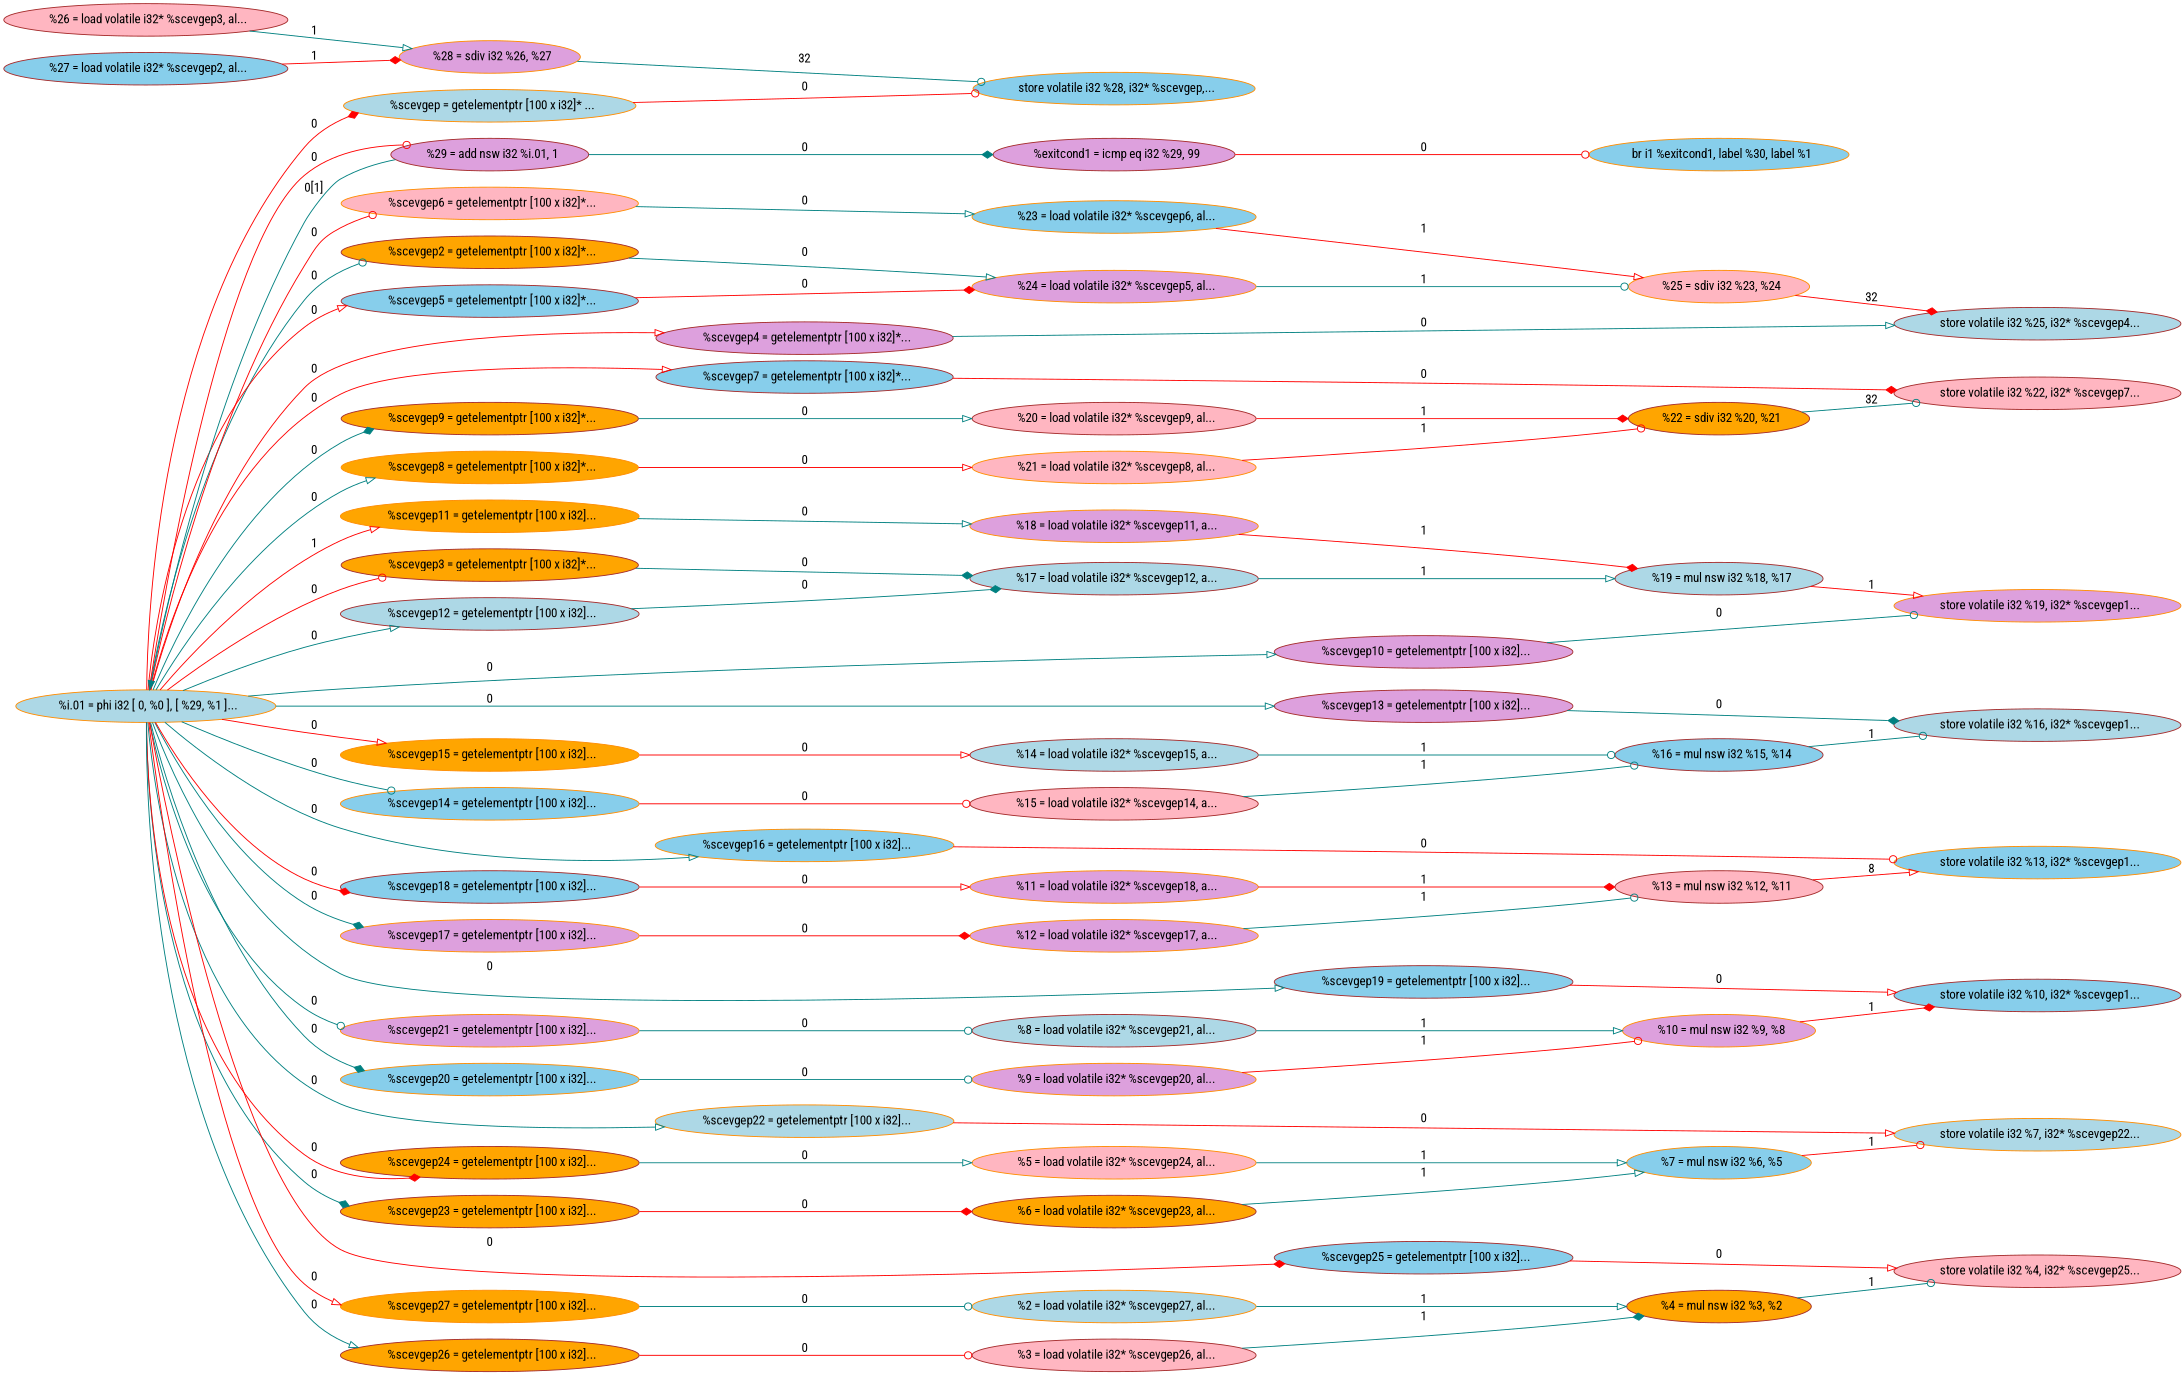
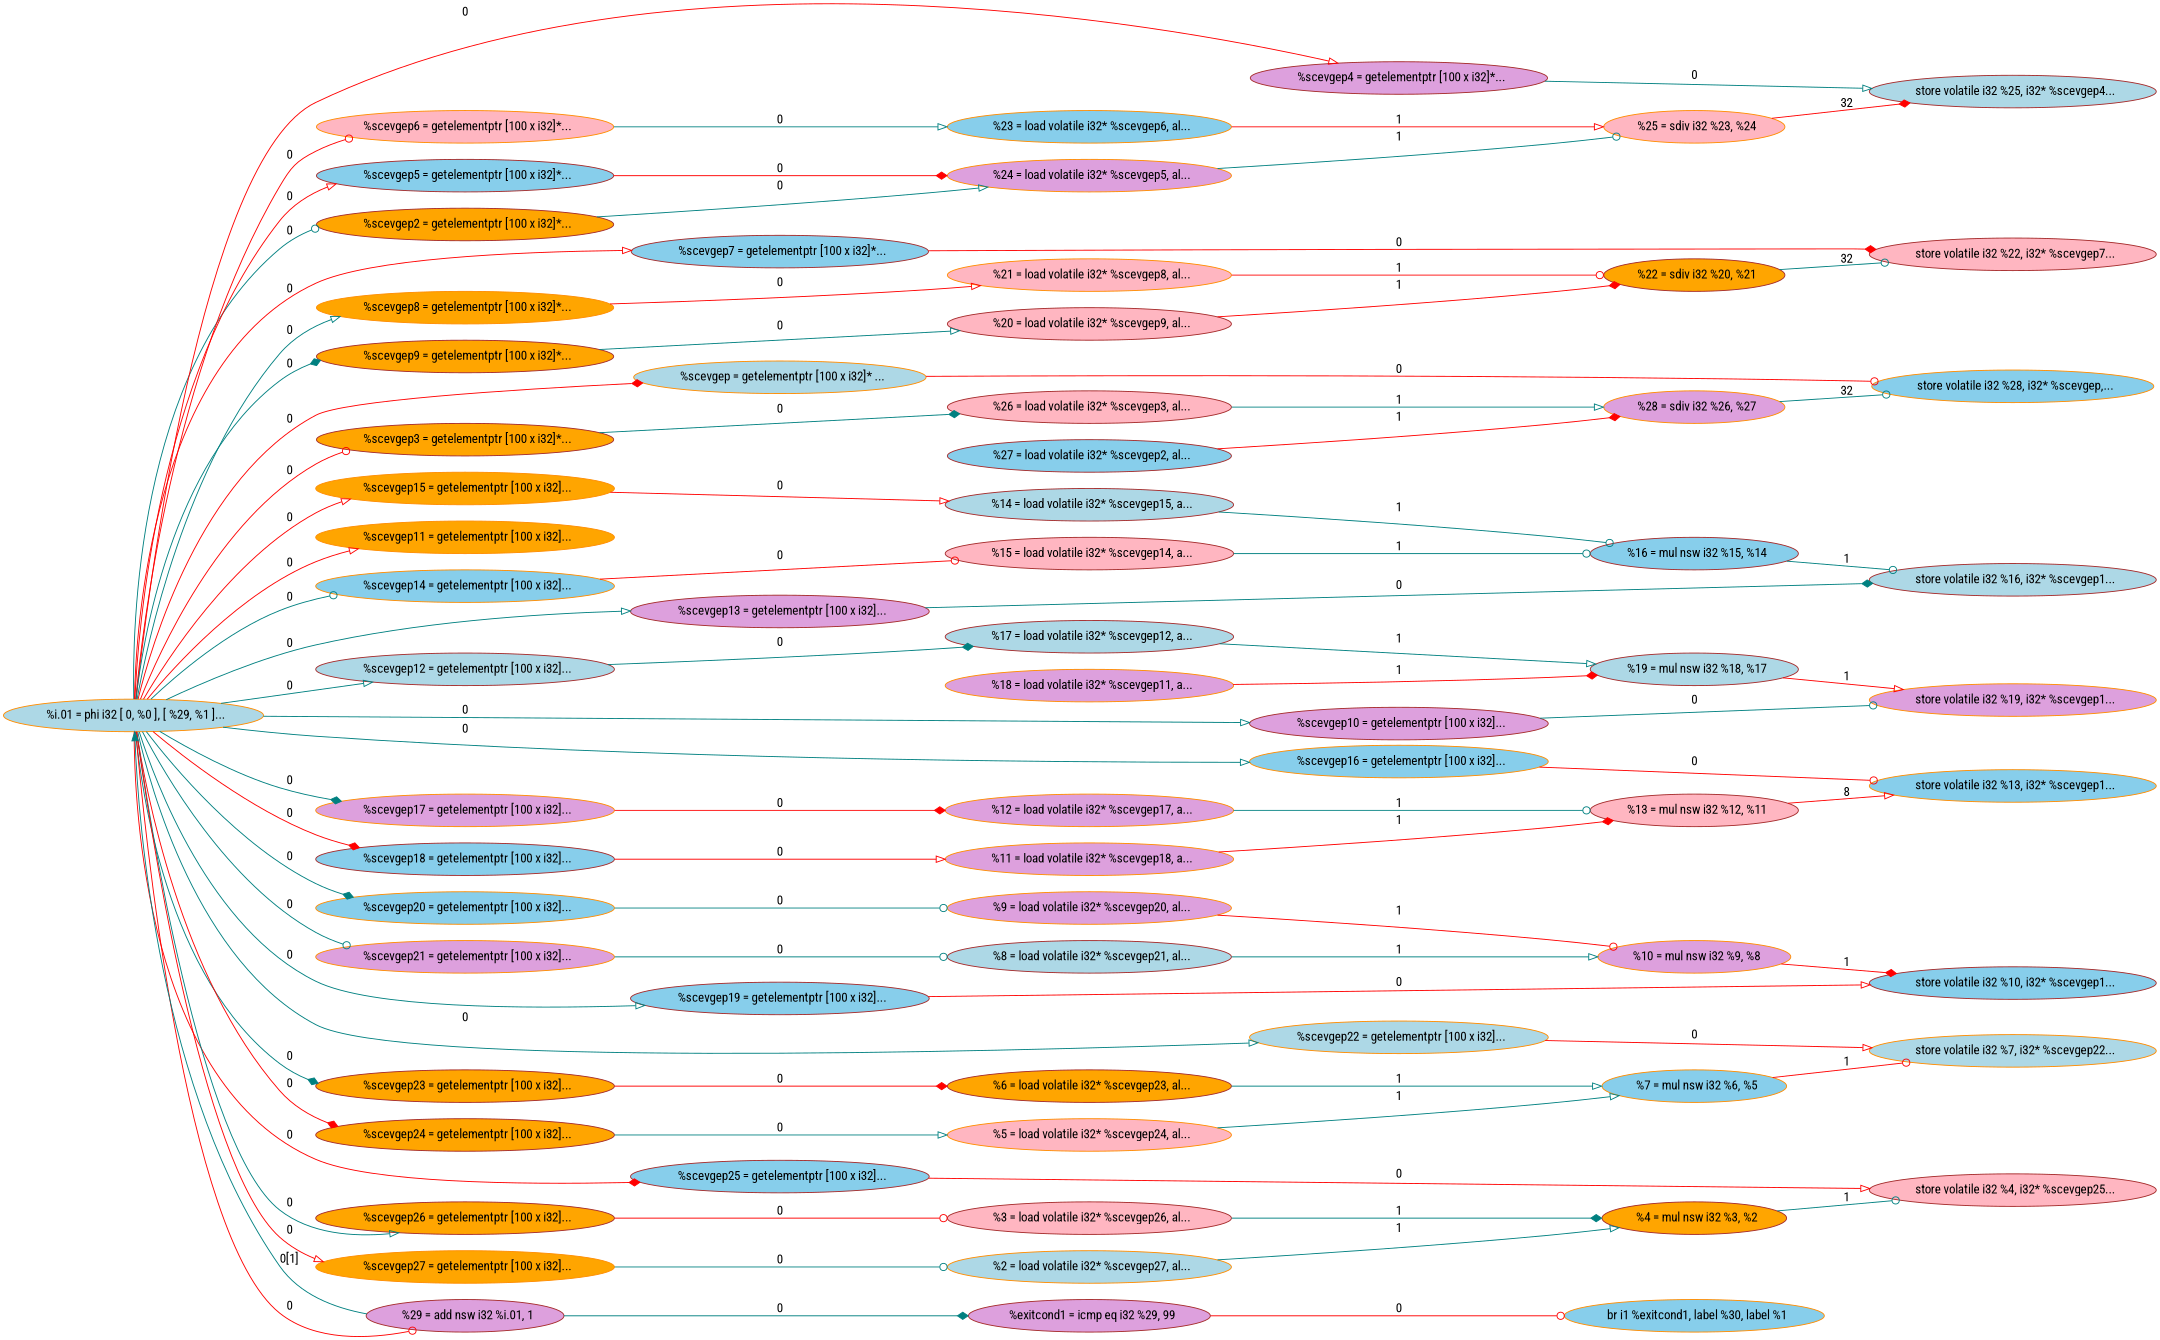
  digraph {
    fontname="Roboto Condensed"
    rankdir=LR
    node [color=brown fillcolor=skyblue fontname="Roboto Condensed" style=filled]
    edge [arrowhead=onormal color=teal fontname="Roboto Condensed"]
    n1 [color=darkorange fillcolor=lightblue label="  %scevgep = getelementptr [100 x i32]* ..."]
    n2 [color=darkorange label="  store volatile i32 %28, i32* %scevgep,..."]
    n3 [color=darkorange fillcolor=lightblue label="  %i.01 = phi i32 [ 0, %0 ], [ %29, %1 ]..."]
    n4 [fillcolor=orange label="  %scevgep2 = getelementptr [100 x i32]*..."]
    n5 [fillcolor=orange label="  %scevgep3 = getelementptr [100 x i32]*..."]
    n6 [fillcolor=plum label="  %scevgep4 = getelementptr [100 x i32]*..."]
    n7 [label="  %scevgep5 = getelementptr [100 x i32]*..."]
    n8 [color=darkorange fillcolor=lightpink label="  %scevgep6 = getelementptr [100 x i32]*..."]
    n9 [label="  %scevgep7 = getelementptr [100 x i32]*..."]
    n10 [color=darkorange fillcolor=orange label="  %scevgep8 = getelementptr [100 x i32]*..."]
    n11 [fillcolor=orange label="  %scevgep9 = getelementptr [100 x i32]*..."]
    n12 [fillcolor=plum label="  %scevgep10 = getelementptr [100 x i32]..."]
    n13 [color=darkorange fillcolor=orange label="  %scevgep11 = getelementptr [100 x i32]..."]
    n14 [fillcolor=lightblue label="  %scevgep12 = getelementptr [100 x i32]..."]
    n15 [fillcolor=plum label="  %scevgep13 = getelementptr [100 x i32]..."]
    n16 [color=darkorange label="  %scevgep14 = getelementptr [100 x i32]..."]
    n17 [color=darkorange fillcolor=orange label="  %scevgep15 = getelementptr [100 x i32]..."]
    n18 [color=darkorange label="  %scevgep16 = getelementptr [100 x i32]..."]
    n19 [color=darkorange fillcolor=plum label="  %scevgep17 = getelementptr [100 x i32]..."]
    n20 [label="  %scevgep18 = getelementptr [100 x i32]..."]
    n21 [label="  %scevgep19 = getelementptr [100 x i32]..."]
    n22 [color=darkorange label="  %scevgep20 = getelementptr [100 x i32]..."]
    n23 [color=darkorange fillcolor=plum label="  %scevgep21 = getelementptr [100 x i32]..."]
    n24 [color=darkorange fillcolor=lightblue label="  %scevgep22 = getelementptr [100 x i32]..."]
    n25 [fillcolor=orange label="  %scevgep23 = getelementptr [100 x i32]..."]
    n26 [fillcolor=orange label="  %scevgep24 = getelementptr [100 x i32]..."]
    n27 [label="  %scevgep25 = getelementptr [100 x i32]..."]
    n28 [fillcolor=orange label="  %scevgep26 = getelementptr [100 x i32]..."]
    n29 [color=darkorange fillcolor=orange label="  %scevgep27 = getelementptr [100 x i32]..."]
    n30 [fillcolor=plum label="  %29 = add nsw i32 %i.01, 1"]
    n31 [color=darkorange fillcolor=plum label="  %24 = load volatile i32* %scevgep5, al..."]
    n32 [fillcolor=lightpink label="  %26 = load volatile i32* %scevgep3, al..."]
    n33 [fillcolor=lightblue label="  store volatile i32 %25, i32* %scevgep4..."]
    n34 [color=darkorange label="  %23 = load volatile i32* %scevgep6, al..."]
    n35 [fillcolor=lightpink label="  store volatile i32 %22, i32* %scevgep7..."]
    n36 [color=darkorange fillcolor=lightpink label="  %21 = load volatile i32* %scevgep8, al..."]
    n37 [fillcolor=lightpink label="  %20 = load volatile i32* %scevgep9, al..."]
    n38 [color=darkorange fillcolor=plum label="  store volatile i32 %19, i32* %scevgep1..."]
    n39 [color=darkorange fillcolor=plum label="  %18 = load volatile i32* %scevgep11, a..."]
    n40 [fillcolor=lightblue label="  %17 = load volatile i32* %scevgep12, a..."]
    n41 [fillcolor=lightblue label="  store volatile i32 %16, i32* %scevgep1..."]
    n42 [fillcolor=lightpink label="  %15 = load volatile i32* %scevgep14, a..."]
    n43 [fillcolor=lightblue label="  %14 = load volatile i32* %scevgep15, a..."]
    n44 [color=darkorange label="  store volatile i32 %13, i32* %scevgep1..."]
    n45 [color=darkorange fillcolor=plum label="  %12 = load volatile i32* %scevgep17, a..."]
    n46 [color=darkorange fillcolor=plum label="  %11 = load volatile i32* %scevgep18, a..."]
    n47 [label="  store volatile i32 %10, i32* %scevgep1..."]
    n48 [color=darkorange fillcolor=plum label="  %9 = load volatile i32* %scevgep20, al..."]
    n49 [fillcolor=lightblue label="  %8 = load volatile i32* %scevgep21, al..."]
    n50 [color=darkorange fillcolor=lightblue label="  store volatile i32 %7, i32* %scevgep22..."]
    n51 [fillcolor=orange label="  %6 = load volatile i32* %scevgep23, al..."]
    n52 [color=darkorange fillcolor=lightpink label="  %5 = load volatile i32* %scevgep24, al..."]
    n53 [fillcolor=lightpink label="  store volatile i32 %4, i32* %scevgep25..."]
    n54 [fillcolor=lightpink label="  %3 = load volatile i32* %scevgep26, al..."]
    n55 [color=darkorange fillcolor=lightblue label="  %2 = load volatile i32* %scevgep27, al..."]
    n56 [fillcolor=plum label="  %exitcond1 = icmp eq i32 %29, 99"]
    n57 [label="  %27 = load volatile i32* %scevgep2, al..."]
    n58 [color=darkorange fillcolor=plum label="  %28 = sdiv i32 %26, %27"]
    n59 [color=darkorange fillcolor=lightpink label="  %25 = sdiv i32 %23, %24"]
    n60 [fillcolor=orange label="  %22 = sdiv i32 %20, %21"]
    n61 [fillcolor=lightblue label="  %19 = mul nsw i32 %18, %17"]
    n62 [label="  %16 = mul nsw i32 %15, %14"]
    n63 [fillcolor=lightpink label="  %13 = mul nsw i32 %12, %11"]
    n64 [color=darkorange fillcolor=plum label="  %10 = mul nsw i32 %9, %8"]
    n65 [color=darkorange label="  %7 = mul nsw i32 %6, %5"]
    n66 [fillcolor=orange label="  %4 = mul nsw i32 %3, %2"]
    n67 [color=darkorange label="  br i1 %exitcond1, label %30, label %1"]
    n1 -> n2 [arrowhead=odot color=red label=0]
    n3 -> n1 [arrowhead=diamond color=red label=0]
    n3 -> n4 [arrowhead=odot label=0]
    n3 -> n5 [arrowhead=odot color=red label=0]
    n3 -> n6 [color=red label=0]
    n3 -> n7 [color=red label=0]
    n3 -> n8 [arrowhead=odot color=red label=0]
    n3 -> n9 [color=red label=0]
    n3 -> n10 [label=0]
    n3 -> n11 [arrowhead=diamond label=0]
    n3 -> n12 [label=0]
-   n3 -> n13 [color=red label=1]
+   n3 -> n13 [color=red label=0]
    n3 -> n14 [label=0]
    n3 -> n15 [label=0]
    n3 -> n16 [arrowhead=odot label=0]
    n3 -> n17 [color=red label=0]
    n3 -> n18 [label=0]
    n3 -> n19 [arrowhead=diamond label=0]
    n3 -> n20 [arrowhead=diamond color=red label=0]
    n3 -> n21 [label=0]
    n3 -> n22 [arrowhead=diamond label=0]
    n3 -> n23 [arrowhead=odot label=0]
    n3 -> n24 [label=0]
    n3 -> n25 [arrowhead=diamond label=0]
    n3 -> n26 [arrowhead=diamond color=red label=0]
    n3 -> n27 [arrowhead=diamond color=red label=0]
    n3 -> n28 [label=0]
    n3 -> n29 [color=red label=0]
    n3 -> n30 [arrowhead=odot color=red label=0]
    n3 -> n30 [dir=back label="0[1]" arrowhead=""]
    n4 -> n31 [label=0]
-   n5 -> n40 [arrowhead=diamond label=0]
+   n5 -> n32 [arrowhead=diamond label=0]
    n6 -> n33 [label=0]
    n7 -> n31 [arrowhead=diamond color=red label=0]
    n8 -> n34 [label=0]
    n9 -> n35 [arrowhead=diamond color=red label=0]
    n10 -> n36 [color=red label=0]
    n11 -> n37 [label=0]
    n12 -> n38 [arrowhead=odot label=0]
-   n13 -> n39 [label=0]
    n14 -> n40 [arrowhead=diamond label=0]
    n15 -> n41 [arrowhead=diamond label=0]
    n16 -> n42 [arrowhead=odot color=red label=0]
    n17 -> n43 [color=red label=0]
    n18 -> n44 [arrowhead=odot color=red label=0]
    n19 -> n45 [arrowhead=diamond color=red label=0]
    n20 -> n46 [color=red label=0]
    n21 -> n47 [color=red label=0]
    n22 -> n48 [arrowhead=odot label=0]
    n23 -> n49 [arrowhead=odot label=0]
    n24 -> n50 [color=red label=0]
    n25 -> n51 [arrowhead=diamond color=red label=0]
    n26 -> n52 [label=0]
    n27 -> n53 [color=red label=0]
    n28 -> n54 [arrowhead=odot color=red label=0]
    n29 -> n55 [arrowhead=odot label=0]
    n30 -> n56 [arrowhead=diamond label=0]
    n31 -> n59 [arrowhead=odot label=1]
    n32 -> n58 [label=1]
    n34 -> n59 [color=red label=1]
    n36 -> n60 [arrowhead=odot color=red label=1]
    n37 -> n60 [arrowhead=diamond color=red label=1]
    n39 -> n61 [arrowhead=diamond color=red label=1]
    n40 -> n61 [label=1]
    n42 -> n62 [arrowhead=odot label=1]
    n43 -> n62 [arrowhead=odot label=1]
    n45 -> n63 [arrowhead=odot label=1]
    n46 -> n63 [arrowhead=diamond color=red label=1]
    n48 -> n64 [arrowhead=odot color=red label=1]
    n49 -> n64 [label=1]
    n51 -> n65 [label=1]
    n52 -> n65 [label=1]
    n54 -> n66 [arrowhead=diamond label=1]
    n55 -> n66 [label=1]
    n56 -> n67 [arrowhead=odot color=red label=0]
    n57 -> n58 [arrowhead=diamond color=red label=1]
    n58 -> n2 [arrowhead=odot label=32]
    n59 -> n33 [arrowhead=diamond color=red label=32]
    n60 -> n35 [arrowhead=odot label=32]
    n61 -> n38 [color=red label=1]
    n62 -> n41 [arrowhead=odot label=1]
    n63 -> n44 [color=red label=8]
    n64 -> n47 [arrowhead=diamond color=red label=1]
    n65 -> n50 [arrowhead=odot color=red label=1]
    n66 -> n53 [arrowhead=odot label=1]
  }
